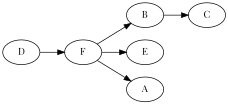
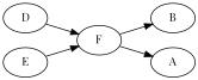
  digraph {
    fontname="Playfair Display"
    rankdir=LR
    node [fontname="Playfair Display"]
    edge [fontname="Playfair Display"]
    B
-   C
    D
    F
    E
    A
-   B -> C
    D -> F
    F -> B
    F -> A
-   F -> E
+   E -> F
  }
